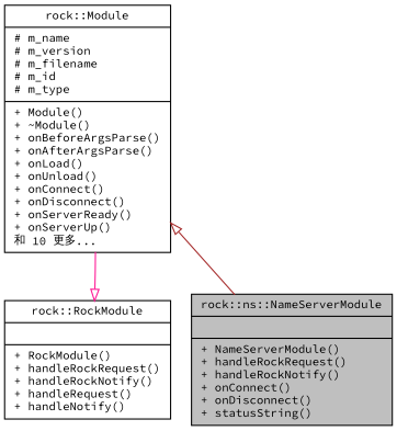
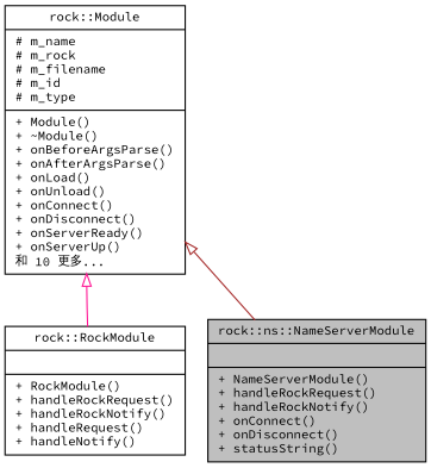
  digraph {
    fontname="Source Code Pro"
    node [color=black fillcolor=white fontname="Source Code Pro" fontsize=10 shape=record style=filled]
    edge [arrowtail=onormal dir=back fontname="Source Code Pro" fontsize=10 labelfontname=Helvetica labelfontsize=10 style=solid]
    n1 [fillcolor=grey75 fontcolor=black height=0.2 label="{rock::ns::NameServerModule\n||+ NameServerModule()\l+ handleRockRequest()\l+ handleRockNotify()\l+ onConnect()\l+ onDisconnect()\l+ statusString()\l}" width=0.4]
    n2 [height=0.2 label="{rock::RockModule\n||+ RockModule()\l+ handleRockRequest()\l+ handleRockNotify()\l+ handleRequest()\l+ handleNotify()\l}" width=0.4]
-   n3 [height=0.2 label="{rock::Module\n|# m_name\l# m_version\l# m_filename\l# m_id\l# m_type\l|+ Module()\l+ ~Module()\l+ onBeforeArgsParse()\l+ onAfterArgsParse()\l+ onLoad()\l+ onUnload()\l+ onConnect()\l+ onDisconnect()\l+ onServerReady()\l+ onServerUp()\l和 10 更多...\l}" width=0.4]
+   n3 [height=0.2 label="{rock::Module\n|# m_name\l# m_rock\l# m_filename\l# m_id\l# m_type\l|+ Module()\l+ ~Module()\l+ onBeforeArgsParse()\l+ onAfterArgsParse()\l+ onLoad()\l+ onUnload()\l+ onConnect()\l+ onDisconnect()\l+ onServerReady()\l+ onServerUp()\l和 10 更多...\l}" width=0.4]
    n3 -> n1 [color=brown]
-   n2 -> n3 [color=deeppink]
+   n3 -> n2 [color=deeppink]
  }
